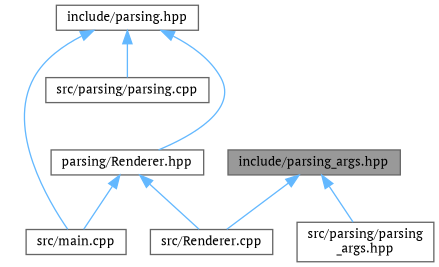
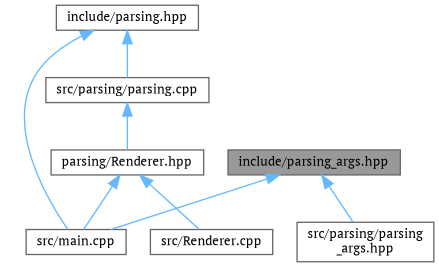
  digraph {
    fontname="PT Serif"
    node [color=grey40 fillcolor=white fontname="PT Serif" fontsize=10 shape=box style=filled]
    edge [color=steelblue1 dir=back fontname="PT Serif" fontsize=10 labelfontname=Helvetica labelfontsize=10 style=solid]
    n1 [color=gray40 fillcolor=grey60 fontcolor=black height=0.2 label="include/parsing_args.hpp" width=0.4]
    n2 [height=0.2 label="src/main.cpp" width=0.4]
    n3 [height=0.2 label="src/parsing/parsing\l_args.hpp" width=0.4]
    n4 [height=0.2 label="include/parsing.hpp" width=0.4]
    n5 [height=0.2 label="parsing/Renderer.hpp" width=0.4]
    n6 [height=0.2 label="src/parsing/parsing.cpp" width=0.4]
    n7 [height=0.2 label="src/Renderer.cpp" width=0.4]
-   n1 -> n7
+   n1 -> n2
    n1 -> n3
    n4 -> n2
-   n4 -> n5
+   n6 -> n5
    n4 -> n6
    n5 -> n2
    n5 -> n7
  }
